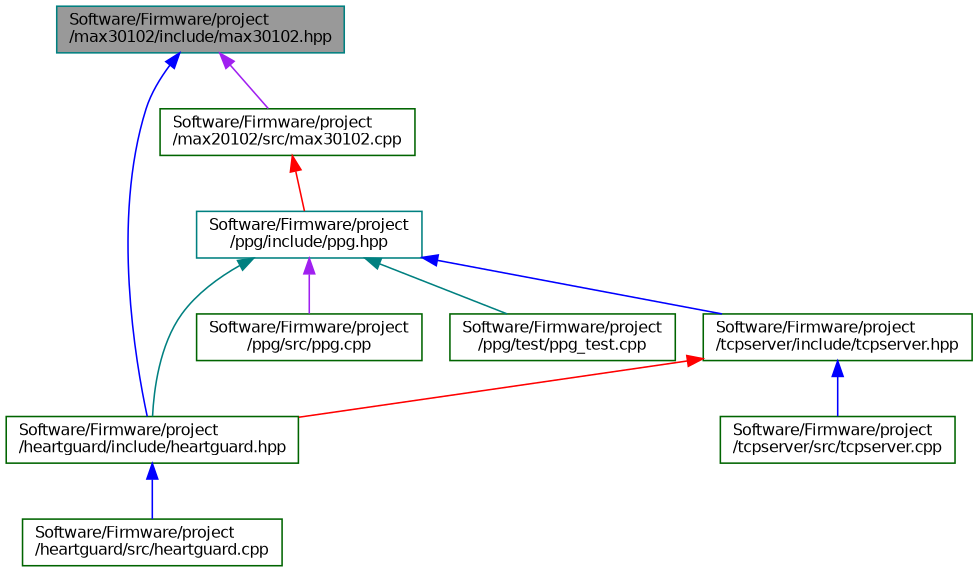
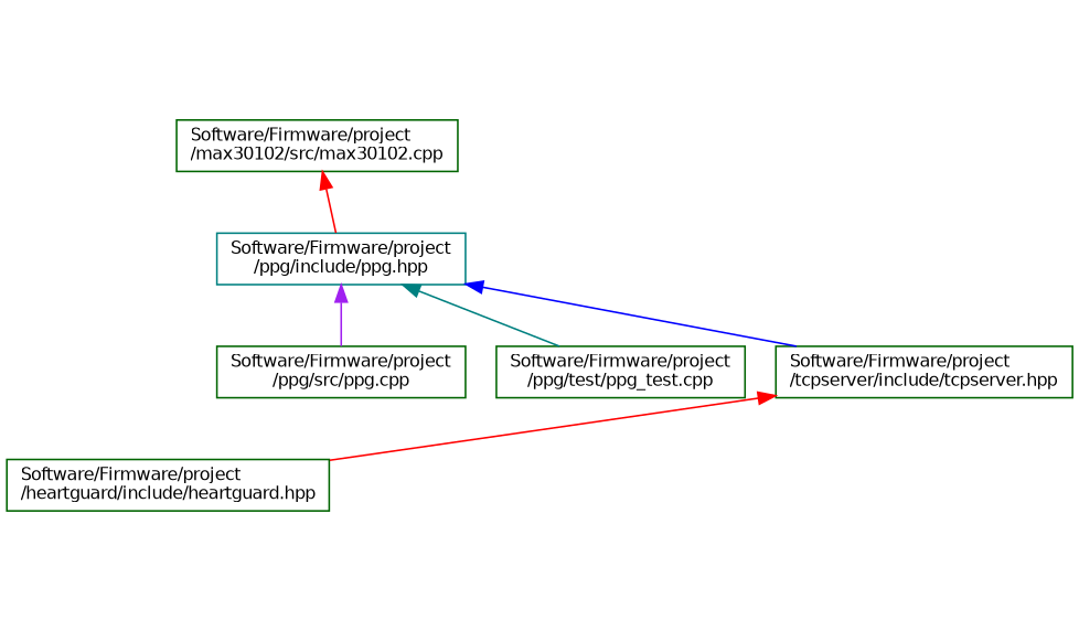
  digraph {
    node [color=darkgreen fillcolor=white fontname=Helvetica fontsize=10 shape=box style=filled]
    edge [color=blue dir=back fontname=Helvetica fontsize=10 labelfontname=Helvetica labelfontsize=10 style=solid]
-   n1 [color=teal fillcolor=grey60 fontcolor=black height=0.2 label="Software/Firmware/project\l/max30102/include/max30102.hpp" width=0.4]
    n2 [height=0.2 label="Software/Firmware/project\l/heartguard/include/heartguard.hpp" width=0.4]
-   n3 [height=0.2 label="Software/Firmware/project\l/max20102/src/max30102.cpp" width=0.4]
-   n4 [height=0.2 label="Software/Firmware/project\l/heartguard/src/heartguard.cpp" width=0.4]
+   n3 [height=0.2 label="Software/Firmware/project\l/max30102/src/max30102.cpp" width=0.4]
    n5 [color=teal height=0.2 label="Software/Firmware/project\l/ppg/include/ppg.hpp" width=0.4]
    n6 [height=0.2 label="Software/Firmware/project\l/ppg/src/ppg.cpp" width=0.4]
    n7 [height=0.2 label="Software/Firmware/project\l/ppg/test/ppg_test.cpp" width=0.4]
    n8 [height=0.2 label="Software/Firmware/project\l/tcpserver/include/tcpserver.hpp" width=0.4]
-   n9 [height=0.2 label="Software/Firmware/project\l/tcpserver/src/tcpserver.cpp" width=0.4]
-   n1 -> n2
-   n1 -> n3 [color=purple]
-   n2 -> n4
    n3 -> n5 [color=red]
-   n5 -> n2 [color=teal]
    n5 -> n6 [color=purple]
    n5 -> n7 [color=teal]
    n5 -> n8
    n8 -> n2 [color=red]
-   n8 -> n9
  }
